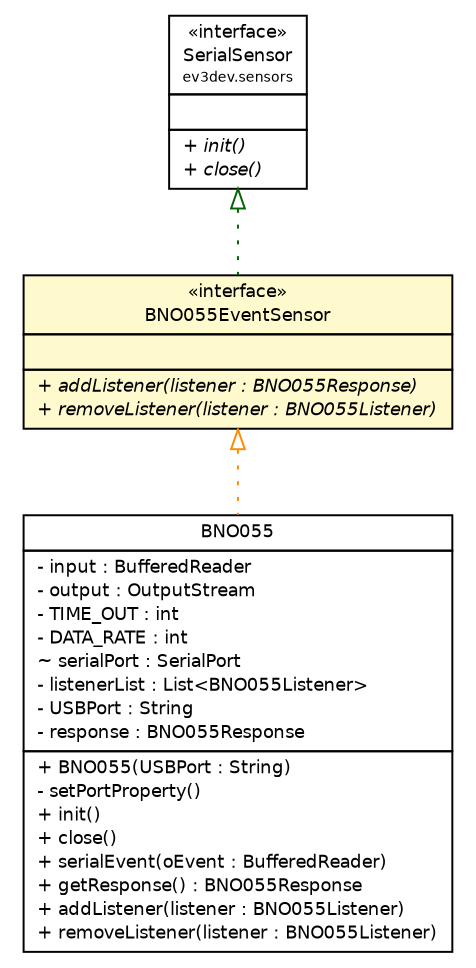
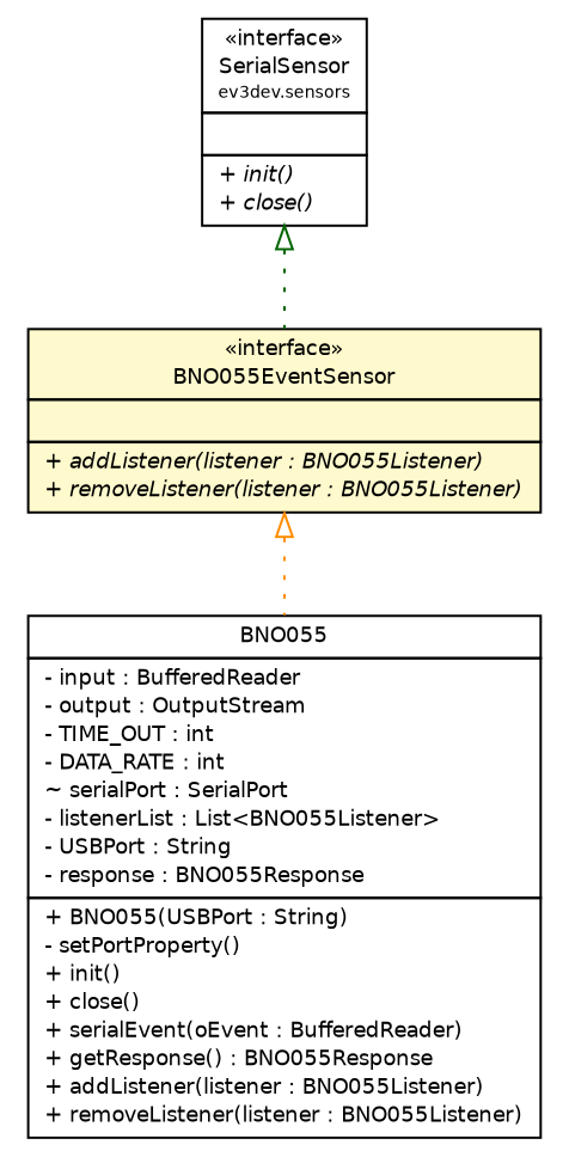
  digraph {
    nodesep=0.25
    ranksep=0.5
    node [fontcolor=black fontname=Helvetica fontsize=9.0 shape=plaintext]
    edge [arrowtail=empty dir=back fontname=Helvetica fontsize=10 headport=p labelfontname=Helvetica labelfontsize=10 style=dotted tailport=p]
    n1 [label=<<table title="ev3dev.sensors.SerialSensor" border="0" cellborder="1" cellspacing="0" cellpadding="2" port="p" href="../../SerialSensor.html"> 		<tr><td><table border="0" cellspacing="0" cellpadding="1"> <tr><td align="center" balign="center"> &#171;interface&#187; </td></tr> <tr><td align="center" balign="center"> SerialSensor </td></tr> <tr><td align="center" balign="center"><font point-size="7.0"> ev3dev.sensors </font></td></tr> 		</table></td></tr> 		<tr><td><table border="0" cellspacing="0" cellpadding="1"> <tr><td align="left" balign="left">  </td></tr> 		</table></td></tr> 		<tr><td><table border="0" cellspacing="0" cellpadding="1"> <tr><td align="left" balign="left"><font face="Helvetica-Oblique" point-size="9.0"> + init() </font></td></tr> <tr><td align="left" balign="left"><font face="Helvetica-Oblique" point-size="9.0"> + close() </font></td></tr> 		</table></td></tr> 		</table>>]
-   n2 [label=<<table title="ev3dev.sensors.arduino.bn055.BNO055EventSensor" border="0" cellborder="1" cellspacing="0" cellpadding="2" port="p" bgcolor="lemonChiffon" href="./BNO055EventSensor.html"> 		<tr><td><table border="0" cellspacing="0" cellpadding="1"> <tr><td align="center" balign="center"> &#171;interface&#187; </td></tr> <tr><td align="center" balign="center"> BNO055EventSensor </td></tr> 		</table></td></tr> 		<tr><td><table border="0" cellspacing="0" cellpadding="1"> <tr><td align="left" balign="left">  </td></tr> 		</table></td></tr> 		<tr><td><table border="0" cellspacing="0" cellpadding="1"> <tr><td align="left" balign="left"><font face="Helvetica-Oblique" point-size="9.0"> + addListener(listener : BNO055Response) </font></td></tr> <tr><td align="left" balign="left"><font face="Helvetica-Oblique" point-size="9.0"> + removeListener(listener : BNO055Listener) </font></td></tr> 		</table></td></tr> 		</table>>]
+   n2 [label=<<table title="ev3dev.sensors.arduino.bn055.BNO055EventSensor" border="0" cellborder="1" cellspacing="0" cellpadding="2" port="p" bgcolor="lemonChiffon" href="./BNO055EventSensor.html"> 		<tr><td><table border="0" cellspacing="0" cellpadding="1"> <tr><td align="center" balign="center"> &#171;interface&#187; </td></tr> <tr><td align="center" balign="center"> BNO055EventSensor </td></tr> 		</table></td></tr> 		<tr><td><table border="0" cellspacing="0" cellpadding="1"> <tr><td align="left" balign="left">  </td></tr> 		</table></td></tr> 		<tr><td><table border="0" cellspacing="0" cellpadding="1"> <tr><td align="left" balign="left"><font face="Helvetica-Oblique" point-size="9.0"> + addListener(listener : BNO055Listener) </font></td></tr> <tr><td align="left" balign="left"><font face="Helvetica-Oblique" point-size="9.0"> + removeListener(listener : BNO055Listener) </font></td></tr> 		</table></td></tr> 		</table>>]
    n3 [label=<<table title="ev3dev.sensors.arduino.bn055.BNO055" border="0" cellborder="1" cellspacing="0" cellpadding="2" port="p" href="./BNO055.html"> 		<tr><td><table border="0" cellspacing="0" cellpadding="1"> <tr><td align="center" balign="center"> BNO055 </td></tr> 		</table></td></tr> 		<tr><td><table border="0" cellspacing="0" cellpadding="1"> <tr><td align="left" balign="left"> - input : BufferedReader </td></tr> <tr><td align="left" balign="left"> - output : OutputStream </td></tr> <tr><td align="left" balign="left"> - TIME_OUT : int </td></tr> <tr><td align="left" balign="left"> - DATA_RATE : int </td></tr> <tr><td align="left" balign="left"> ~ serialPort : SerialPort </td></tr> <tr><td align="left" balign="left"> - listenerList : List&lt;BNO055Listener&gt; </td></tr> <tr><td align="left" balign="left"> - USBPort : String </td></tr> <tr><td align="left" balign="left"> - response : BNO055Response </td></tr> 		</table></td></tr> 		<tr><td><table border="0" cellspacing="0" cellpadding="1"> <tr><td align="left" balign="left"> + BNO055(USBPort : String) </td></tr> <tr><td align="left" balign="left"> - setPortProperty() </td></tr> <tr><td align="left" balign="left"> + init() </td></tr> <tr><td align="left" balign="left"> + close() </td></tr> <tr><td align="left" balign="left"> + serialEvent(oEvent : BufferedReader) </td></tr> <tr><td align="left" balign="left"> + getResponse() : BNO055Response </td></tr> <tr><td align="left" balign="left"> + addListener(listener : BNO055Listener) </td></tr> <tr><td align="left" balign="left"> + removeListener(listener : BNO055Listener) </td></tr> 		</table></td></tr> 		</table>>]
    n1 -> n2 [color=darkgreen]
    n2 -> n3 [color=darkorange]
  }
